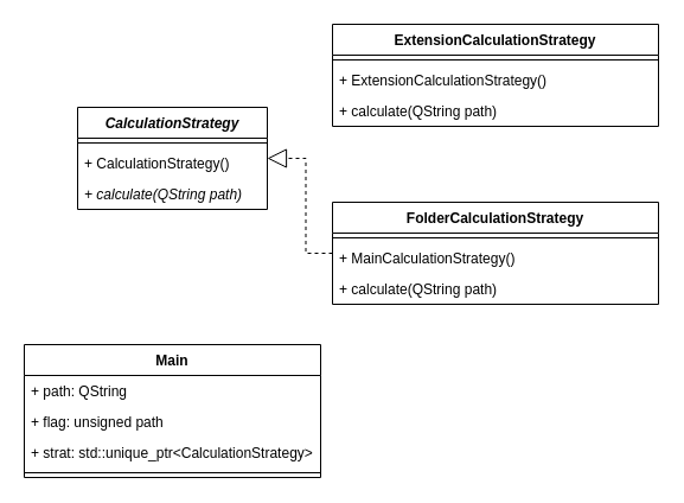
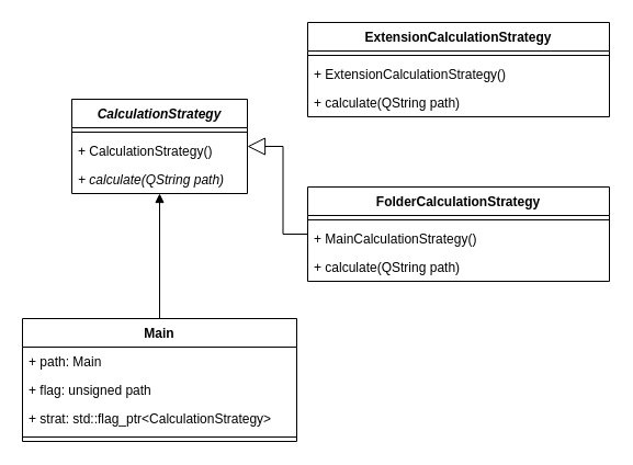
  <mxCell id="0" />
  <mxCell id="1" parent="0" />
  <mxCell id="2" value="&lt;i&gt;CalculationStrategy&lt;/i&gt;" style="swimlane;fontStyle=1;align=center;verticalAlign=top;childLayout=stackLayout;horizontal=1;startSize=26;horizontalStack=0;resizeParent=1;resizeParentMax=0;resizeLast=0;collapsible=1;marginBottom=0;whiteSpace=wrap;html=1;" vertex="1" parent="1"><mxGeometry x="65" y="90" width="160" height="86" as="geometry" /></mxCell>
  <mxCell id="3" value="" style="line;strokeWidth=1;fillColor=none;align=left;verticalAlign=middle;spacingTop=-1;spacingLeft=3;spacingRight=3;rotatable=0;labelPosition=right;points=[];portConstraint=eastwest;strokeColor=inherit;" vertex="1" parent="2"><mxGeometry y="26" width="160" height="8" as="geometry" /></mxCell>
  <mxCell id="4" value="+&amp;nbsp;&lt;span style=&quot;text-align: center;&quot;&gt;CalculationStrategy()&lt;/span&gt;" style="text;strokeColor=none;fillColor=none;align=left;verticalAlign=top;spacingLeft=4;spacingRight=4;overflow=hidden;rotatable=0;points=[[0,0.5],[1,0.5]];portConstraint=eastwest;whiteSpace=wrap;html=1;" vertex="1" parent="2"><mxGeometry y="34" width="160" height="26" as="geometry" /></mxCell>
  <mxCell id="5" value="&lt;i&gt;+ calculate&lt;span style=&quot;text-align: center;&quot;&gt;(QString path)&lt;/span&gt;&lt;/i&gt;" style="text;strokeColor=none;fillColor=none;align=left;verticalAlign=top;spacingLeft=4;spacingRight=4;overflow=hidden;rotatable=0;points=[[0,0.5],[1,0.5]];portConstraint=eastwest;whiteSpace=wrap;html=1;" vertex="1" parent="2"><mxGeometry y="60" width="160" height="26" as="geometry" /></mxCell>
  <mxCell id="6" value="ExtensionCalculationStrategy" style="swimlane;fontStyle=1;align=center;verticalAlign=top;childLayout=stackLayout;horizontal=1;startSize=26;horizontalStack=0;resizeParent=1;resizeParentMax=0;resizeLast=0;collapsible=1;marginBottom=0;whiteSpace=wrap;html=1;" vertex="1" parent="1"><mxGeometry x="280" y="20" width="275" height="86" as="geometry" /></mxCell>
  <mxCell id="7" value="" style="line;strokeWidth=1;fillColor=none;align=left;verticalAlign=middle;spacingTop=-1;spacingLeft=3;spacingRight=3;rotatable=0;labelPosition=right;points=[];portConstraint=eastwest;strokeColor=inherit;" vertex="1" parent="6"><mxGeometry y="26" width="275" height="8" as="geometry" /></mxCell>
  <mxCell id="8" value="+ Extension&lt;span style=&quot;text-align: center;&quot;&gt;CalculationStrategy()&lt;/span&gt;" style="text;strokeColor=none;fillColor=none;align=left;verticalAlign=top;spacingLeft=4;spacingRight=4;overflow=hidden;rotatable=0;points=[[0,0.5],[1,0.5]];portConstraint=eastwest;whiteSpace=wrap;html=1;" vertex="1" parent="6"><mxGeometry y="34" width="275" height="26" as="geometry" /></mxCell>
  <mxCell id="9" value="+ calculate(QString path)" style="text;strokeColor=none;fillColor=none;align=left;verticalAlign=top;spacingLeft=4;spacingRight=4;overflow=hidden;rotatable=0;points=[[0,0.5],[1,0.5]];portConstraint=eastwest;whiteSpace=wrap;html=1;" vertex="1" parent="6"><mxGeometry y="60" width="275" height="26" as="geometry" /></mxCell>
  <mxCell id="10" value="FolderCalculationStrategy" style="swimlane;fontStyle=1;align=center;verticalAlign=top;childLayout=stackLayout;horizontal=1;startSize=26;horizontalStack=0;resizeParent=1;resizeParentMax=0;resizeLast=0;collapsible=1;marginBottom=0;whiteSpace=wrap;html=1;" vertex="1" parent="1"><mxGeometry x="280" y="170" width="275" height="86" as="geometry" /></mxCell>
  <mxCell id="11" value="" style="line;strokeWidth=1;fillColor=none;align=left;verticalAlign=middle;spacingTop=-1;spacingLeft=3;spacingRight=3;rotatable=0;labelPosition=right;points=[];portConstraint=eastwest;strokeColor=inherit;" vertex="1" parent="10"><mxGeometry y="26" width="275" height="8" as="geometry" /></mxCell>
  <mxCell id="12" value="+ Main&lt;span style=&quot;text-align: center;&quot;&gt;CalculationStrategy()&lt;/span&gt;" style="text;strokeColor=none;fillColor=none;align=left;verticalAlign=top;spacingLeft=4;spacingRight=4;overflow=hidden;rotatable=0;points=[[0,0.5],[1,0.5]];portConstraint=eastwest;whiteSpace=wrap;html=1;" vertex="1" parent="10"><mxGeometry y="34" width="275" height="26" as="geometry" /></mxCell>
  <mxCell id="13" value="+ calculate(QString path)" style="text;strokeColor=none;fillColor=none;align=left;verticalAlign=top;spacingLeft=4;spacingRight=4;overflow=hidden;rotatable=0;points=[[0,0.5],[1,0.5]];portConstraint=eastwest;whiteSpace=wrap;html=1;" vertex="1" parent="10"><mxGeometry y="60" width="275" height="26" as="geometry" /></mxCell>
- <mxCell id="14" style="edgeStyle=orthogonalEdgeStyle;rounded=0;orthogonalLoop=1;jettySize=auto;html=1;endArrow=block;endFill=0;endSize=14;dashed=1;" edge="1" parent="1" source="10" target="2"><mxGeometry relative="1" as="geometry"><mxPoint x="290" y="94" as="sourcePoint" /><mxPoint x="155" y="94" as="targetPoint" /></mxGeometry></mxCell>
+ <mxCell id="14" style="edgeStyle=orthogonalEdgeStyle;rounded=0;orthogonalLoop=1;jettySize=auto;html=1;endArrow=block;endFill=0;endSize=14;dashed=0;" edge="1" parent="1" source="10" target="2"><mxGeometry relative="1" as="geometry"><mxPoint x="290" y="94" as="sourcePoint" /><mxPoint x="155" y="94" as="targetPoint" /></mxGeometry></mxCell>
+ <mxCell id="15" style="edgeStyle=orthogonalEdgeStyle;rounded=0;orthogonalLoop=1;jettySize=auto;html=1;endArrow=block;endFill=1;" edge="1" parent="1" source="16" target="2"><mxGeometry relative="1" as="geometry" /></mxCell>
  <mxCell id="16" value="Main" style="swimlane;fontStyle=1;align=center;verticalAlign=top;childLayout=stackLayout;horizontal=1;startSize=26;horizontalStack=0;resizeParent=1;resizeParentMax=0;resizeLast=0;collapsible=1;marginBottom=0;whiteSpace=wrap;html=1;" vertex="1" parent="1"><mxGeometry x="20" y="290" width="250" height="112" as="geometry" /></mxCell>
- <mxCell id="17" value="+ path: QString" style="text;strokeColor=none;fillColor=none;align=left;verticalAlign=top;spacingLeft=4;spacingRight=4;overflow=hidden;rotatable=0;points=[[0,0.5],[1,0.5]];portConstraint=eastwest;whiteSpace=wrap;html=1;" vertex="1" parent="16"><mxGeometry y="26" width="250" height="26" as="geometry" /></mxCell>
+ <mxCell id="17" value="+ path: Main" style="text;strokeColor=none;fillColor=none;align=left;verticalAlign=top;spacingLeft=4;spacingRight=4;overflow=hidden;rotatable=0;points=[[0,0.5],[1,0.5]];portConstraint=eastwest;whiteSpace=wrap;html=1;" vertex="1" parent="16"><mxGeometry y="26" width="250" height="26" as="geometry" /></mxCell>
  <mxCell id="18" value="+ flag: unsigned path" style="text;strokeColor=none;fillColor=none;align=left;verticalAlign=top;spacingLeft=4;spacingRight=4;overflow=hidden;rotatable=0;points=[[0,0.5],[1,0.5]];portConstraint=eastwest;whiteSpace=wrap;html=1;" vertex="1" parent="16"><mxGeometry y="52" width="250" height="26" as="geometry" /></mxCell>
- <mxCell id="19" value="+ strat:&amp;nbsp;std::unique_ptr&amp;lt;CalculationStrategy&amp;gt;" style="text;strokeColor=none;fillColor=none;align=left;verticalAlign=top;spacingLeft=4;spacingRight=4;overflow=hidden;rotatable=0;points=[[0,0.5],[1,0.5]];portConstraint=eastwest;whiteSpace=wrap;html=1;" vertex="1" parent="16"><mxGeometry y="78" width="250" height="26" as="geometry" /></mxCell>
+ <mxCell id="19" value="+ strat:&amp;nbsp;std::flag_ptr&amp;lt;CalculationStrategy&amp;gt;" style="text;strokeColor=none;fillColor=none;align=left;verticalAlign=top;spacingLeft=4;spacingRight=4;overflow=hidden;rotatable=0;points=[[0,0.5],[1,0.5]];portConstraint=eastwest;whiteSpace=wrap;html=1;" vertex="1" parent="16"><mxGeometry y="78" width="250" height="26" as="geometry" /></mxCell>
  <mxCell id="20" value="" style="line;strokeWidth=1;fillColor=none;align=left;verticalAlign=middle;spacingTop=-1;spacingLeft=3;spacingRight=3;rotatable=0;labelPosition=right;points=[];portConstraint=eastwest;strokeColor=inherit;" vertex="1" parent="16"><mxGeometry y="104" width="250" height="8" as="geometry" /></mxCell>
